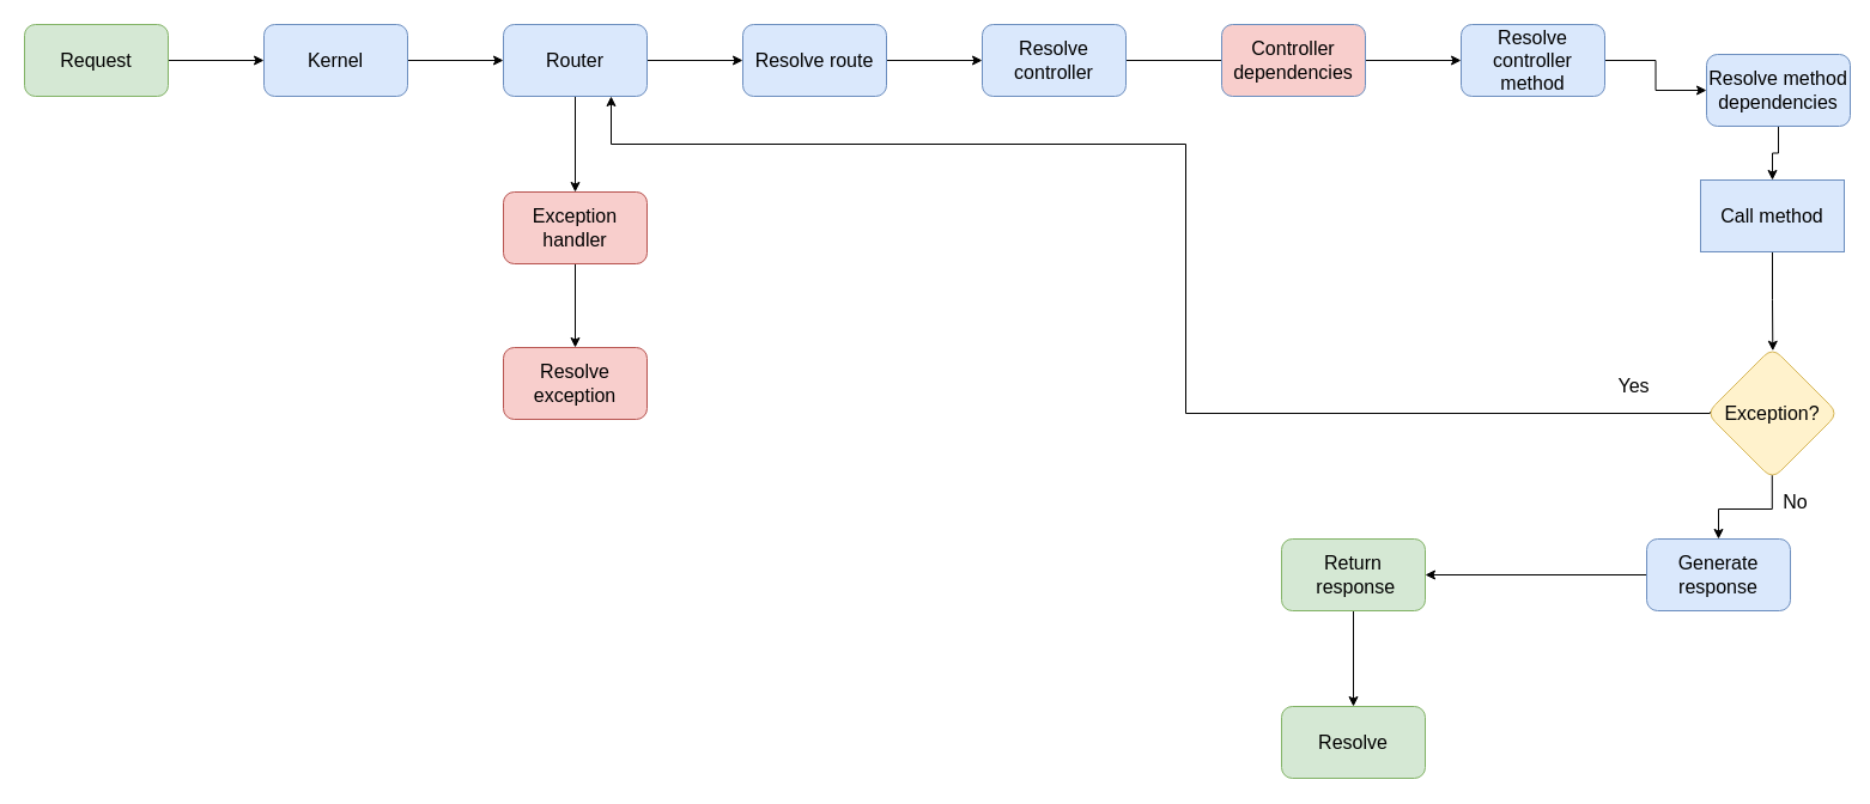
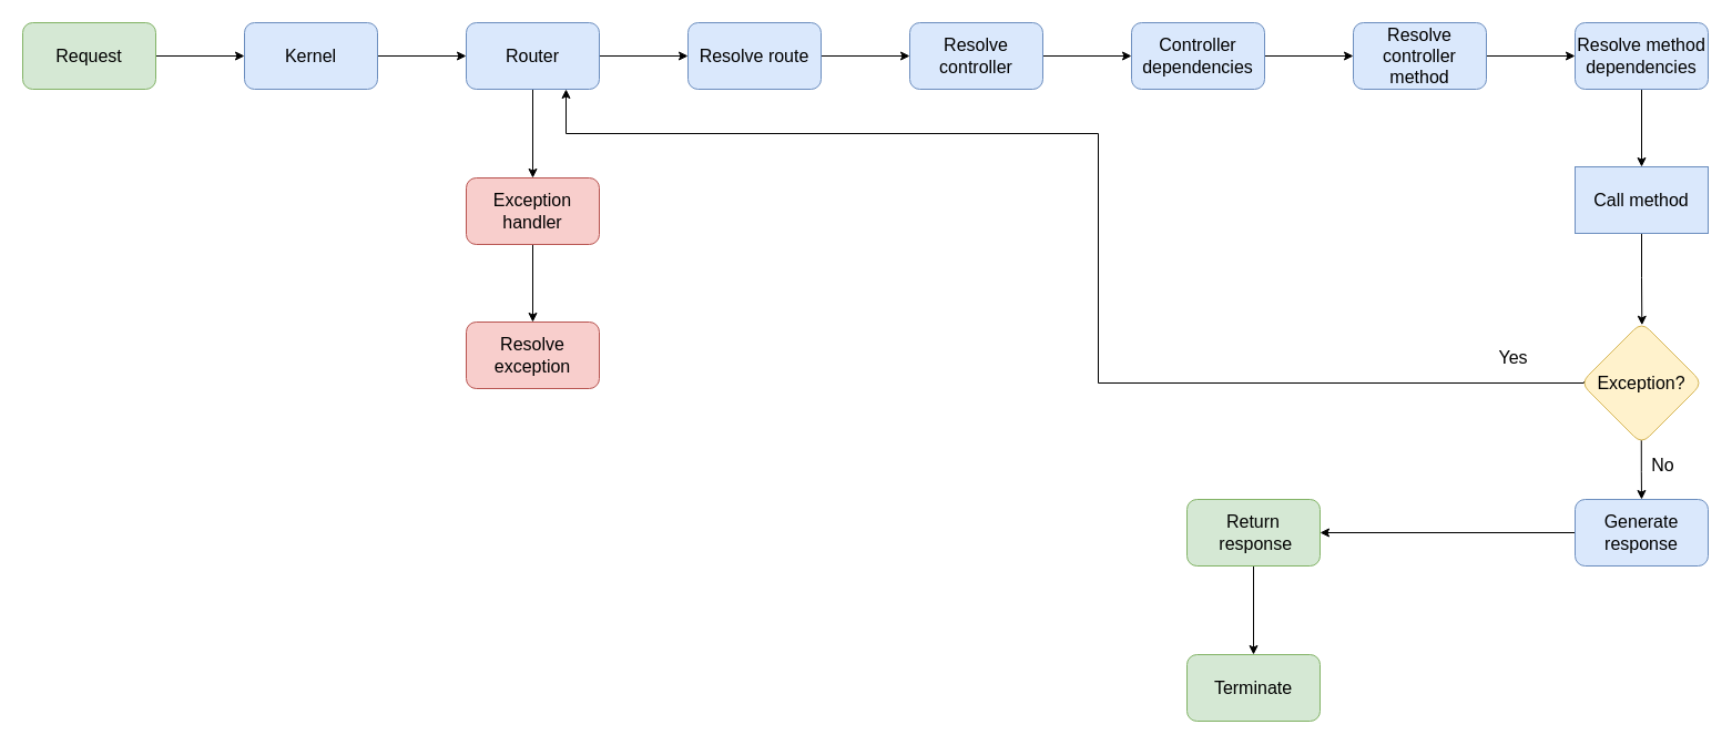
  <mxCell id="0" />
  <mxCell id="1" parent="0" />
  <mxCell id="2" value="" style="edgeStyle=orthogonalEdgeStyle;rounded=0;orthogonalLoop=1;jettySize=auto;html=1;fontSize=16;" edge="1" parent="1" source="3" target="5"><mxGeometry relative="1" as="geometry" /></mxCell>
  <mxCell id="3" value="&lt;font style=&quot;font-size: 16px;&quot;&gt;Request&lt;/font&gt;" style="rounded=1;whiteSpace=wrap;html=1;fillColor=#d5e8d4;strokeColor=#82b366;" vertex="1" parent="1"><mxGeometry x="20" y="20" width="120" height="60" as="geometry" /></mxCell>
  <mxCell id="4" value="" style="edgeStyle=orthogonalEdgeStyle;rounded=0;orthogonalLoop=1;jettySize=auto;html=1;fontSize=16;" edge="1" parent="1" source="5" target="22"><mxGeometry relative="1" as="geometry" /></mxCell>
  <mxCell id="5" value="&lt;font style=&quot;font-size: 16px;&quot;&gt;Kernel&lt;br&gt;&lt;/font&gt;" style="rounded=1;whiteSpace=wrap;html=1;fillColor=#dae8fc;strokeColor=#6c8ebf;" vertex="1" parent="1"><mxGeometry x="220" y="20" width="120" height="60" as="geometry" /></mxCell>
  <mxCell id="6" value="" style="edgeStyle=orthogonalEdgeStyle;rounded=0;orthogonalLoop=1;jettySize=auto;html=1;fontSize=16;" edge="1" parent="1" source="7" target="9"><mxGeometry relative="1" as="geometry" /></mxCell>
  <mxCell id="7" value="&lt;font style=&quot;font-size: 16px;&quot;&gt;Resolve route&lt;br&gt;&lt;/font&gt;" style="rounded=1;whiteSpace=wrap;html=1;fillColor=#dae8fc;strokeColor=#6c8ebf;" vertex="1" parent="1"><mxGeometry x="620" y="20" width="120" height="60" as="geometry" /></mxCell>
- <mxCell id="8" value="" style="edgeStyle=orthogonalEdgeStyle;rounded=0;orthogonalLoop=1;jettySize=auto;html=1;fontSize=16;endArrow=none;" edge="1" parent="1" source="9" target="11"><mxGeometry relative="1" as="geometry" /></mxCell>
+ <mxCell id="8" value="" style="edgeStyle=orthogonalEdgeStyle;rounded=0;orthogonalLoop=1;jettySize=auto;html=1;fontSize=16;" edge="1" parent="1" source="9" target="11"><mxGeometry relative="1" as="geometry" /></mxCell>
  <mxCell id="9" value="&lt;font style=&quot;font-size: 16px;&quot;&gt;Resolve controller&lt;br&gt;&lt;/font&gt;" style="rounded=1;whiteSpace=wrap;html=1;fillColor=#dae8fc;strokeColor=#6c8ebf;" vertex="1" parent="1"><mxGeometry x="820" y="20" width="120" height="60" as="geometry" /></mxCell>
  <mxCell id="10" value="" style="edgeStyle=orthogonalEdgeStyle;rounded=0;orthogonalLoop=1;jettySize=auto;html=1;fontSize=16;" edge="1" parent="1" source="11" target="13"><mxGeometry relative="1" as="geometry" /></mxCell>
- <mxCell id="11" value="&lt;font style=&quot;font-size: 16px;&quot;&gt;Controller dependencies&lt;br&gt;&lt;/font&gt;" style="rounded=1;whiteSpace=wrap;html=1;fillColor=#f8cecc;strokeColor=#6c8ebf;" vertex="1" parent="1"><mxGeometry x="1020" y="20" width="120" height="60" as="geometry" /></mxCell>
+ <mxCell id="11" value="&lt;font style=&quot;font-size: 16px;&quot;&gt;Controller dependencies&lt;br&gt;&lt;/font&gt;" style="rounded=1;whiteSpace=wrap;html=1;fillColor=#dae8fc;strokeColor=#6c8ebf;" vertex="1" parent="1"><mxGeometry x="1020" y="20" width="120" height="60" as="geometry" /></mxCell>
  <mxCell id="12" value="" style="edgeStyle=orthogonalEdgeStyle;rounded=0;orthogonalLoop=1;jettySize=auto;html=1;fontSize=16;" edge="1" parent="1" source="13" target="15"><mxGeometry relative="1" as="geometry" /></mxCell>
  <mxCell id="13" value="&lt;font style=&quot;font-size: 16px;&quot;&gt;Resolve controller method&lt;br&gt;&lt;/font&gt;" style="rounded=1;whiteSpace=wrap;html=1;fillColor=#dae8fc;strokeColor=#6c8ebf;" vertex="1" parent="1"><mxGeometry x="1220" y="20" width="120" height="60" as="geometry" /></mxCell>
  <mxCell id="14" value="" style="edgeStyle=orthogonalEdgeStyle;rounded=0;orthogonalLoop=1;jettySize=auto;html=1;fontSize=16;" edge="1" parent="1" source="15" target="30"><mxGeometry relative="1" as="geometry" /></mxCell>
- <mxCell id="15" value="&lt;font style=&quot;font-size: 16px;&quot;&gt;Resolve method dependencies&lt;br&gt;&lt;/font&gt;" style="rounded=1;whiteSpace=wrap;html=1;fillColor=#dae8fc;strokeColor=#6c8ebf;" vertex="1" parent="1"><mxGeometry x="1425" y="45" width="120" height="60" as="geometry" /></mxCell>
+ <mxCell id="15" value="&lt;font style=&quot;font-size: 16px;&quot;&gt;Resolve method dependencies&lt;br&gt;&lt;/font&gt;" style="rounded=1;whiteSpace=wrap;html=1;fillColor=#dae8fc;strokeColor=#6c8ebf;" vertex="1" parent="1"><mxGeometry x="1420" y="20" width="120" height="60" as="geometry" /></mxCell>
  <mxCell id="16" value="" style="edgeStyle=orthogonalEdgeStyle;rounded=0;orthogonalLoop=1;jettySize=auto;html=1;fontSize=16;entryX=0.503;entryY=0.025;entryDx=0;entryDy=0;entryPerimeter=0;" edge="1" parent="1" source="30" target="19"><mxGeometry relative="1" as="geometry"><mxPoint x="1830" y="50" as="targetPoint" /></mxGeometry></mxCell>
  <mxCell id="17" value="" style="edgeStyle=orthogonalEdgeStyle;rounded=0;orthogonalLoop=1;jettySize=auto;html=1;fontSize=16;exitX=0.498;exitY=0.965;exitDx=0;exitDy=0;exitPerimeter=0;" edge="1" parent="1" source="19" target="26"><mxGeometry relative="1" as="geometry" /></mxCell>
  <mxCell id="18" style="edgeStyle=orthogonalEdgeStyle;rounded=0;orthogonalLoop=1;jettySize=auto;html=1;entryX=0.75;entryY=1;entryDx=0;entryDy=0;fontSize=16;exitX=0.028;exitY=0.488;exitDx=0;exitDy=0;exitPerimeter=0;shadow=0;sketch=0;" edge="1" parent="1" source="19" target="22"><mxGeometry relative="1" as="geometry"><Array as="points"><mxPoint x="1428" y="345" /><mxPoint x="990" y="345" /><mxPoint x="990" y="120" /><mxPoint x="510" y="120" /></Array></mxGeometry></mxCell>
  <mxCell id="19" value="&lt;font style=&quot;font-size: 16px;&quot;&gt;Exception?&lt;/font&gt;" style="rhombus;whiteSpace=wrap;html=1;rounded=1;fillColor=#fff2cc;strokeColor=#d6b656;" vertex="1" parent="1"><mxGeometry x="1425" y="290" width="110" height="110" as="geometry" /></mxCell>
  <mxCell id="20" style="edgeStyle=orthogonalEdgeStyle;rounded=0;orthogonalLoop=1;jettySize=auto;html=1;entryX=0;entryY=0.5;entryDx=0;entryDy=0;fontSize=16;" edge="1" parent="1" source="22" target="7"><mxGeometry relative="1" as="geometry" /></mxCell>
  <mxCell id="21" value="" style="edgeStyle=orthogonalEdgeStyle;rounded=0;orthogonalLoop=1;jettySize=auto;html=1;fontSize=16;" edge="1" parent="1" source="22" target="24"><mxGeometry relative="1" as="geometry" /></mxCell>
  <mxCell id="22" value="&lt;font style=&quot;font-size: 16px;&quot;&gt;Router&lt;br&gt;&lt;/font&gt;" style="rounded=1;whiteSpace=wrap;html=1;fillColor=#dae8fc;strokeColor=#6c8ebf;" vertex="1" parent="1"><mxGeometry x="420" y="20" width="120" height="60" as="geometry" /></mxCell>
  <mxCell id="23" value="" style="edgeStyle=orthogonalEdgeStyle;rounded=0;orthogonalLoop=1;jettySize=auto;html=1;fontSize=16;" edge="1" parent="1" source="24" target="27"><mxGeometry relative="1" as="geometry" /></mxCell>
  <mxCell id="24" value="&lt;font style=&quot;font-size: 16px;&quot;&gt;Exception handler&lt;br&gt;&lt;/font&gt;" style="rounded=1;whiteSpace=wrap;html=1;fillColor=#f8cecc;strokeColor=#b85450;" vertex="1" parent="1"><mxGeometry x="420" y="160" width="120" height="60" as="geometry" /></mxCell>
  <mxCell id="25" value="" style="edgeStyle=orthogonalEdgeStyle;rounded=0;orthogonalLoop=1;jettySize=auto;html=1;fontSize=16;" edge="1" parent="1" source="26" target="29"><mxGeometry relative="1" as="geometry" /></mxCell>
- <mxCell id="26" value="&lt;font style=&quot;font-size: 16px;&quot;&gt;Generate response&lt;/font&gt;" style="whiteSpace=wrap;html=1;rounded=1;fillColor=#dae8fc;strokeColor=#6c8ebf;" vertex="1" parent="1"><mxGeometry x="1375" y="450" width="120" height="60" as="geometry" /></mxCell>
+ <mxCell id="26" value="&lt;font style=&quot;font-size: 16px;&quot;&gt;Generate response&lt;/font&gt;" style="whiteSpace=wrap;html=1;rounded=1;fillColor=#dae8fc;strokeColor=#6c8ebf;" vertex="1" parent="1"><mxGeometry x="1420" y="450" width="120" height="60" as="geometry" /></mxCell>
  <mxCell id="27" value="&lt;font style=&quot;font-size: 16px;&quot;&gt;Resolve exception&lt;br&gt;&lt;/font&gt;" style="rounded=1;whiteSpace=wrap;html=1;fillColor=#f8cecc;strokeColor=#b85450;" vertex="1" parent="1"><mxGeometry x="420" y="290" width="120" height="60" as="geometry" /></mxCell>
  <mxCell id="28" value="" style="edgeStyle=orthogonalEdgeStyle;rounded=0;orthogonalLoop=1;jettySize=auto;html=1;fontSize=16;" edge="1" parent="1" source="29" target="31"><mxGeometry relative="1" as="geometry" /></mxCell>
  <mxCell id="29" value="&lt;font style=&quot;font-size: 16px;&quot;&gt;Return&lt;br&gt;&amp;nbsp;response&lt;/font&gt;" style="whiteSpace=wrap;html=1;rounded=1;fillColor=#d5e8d4;strokeColor=#82b366;" vertex="1" parent="1"><mxGeometry x="1070" y="450" width="120" height="60" as="geometry" /></mxCell>
  <mxCell id="30" value="&lt;font style=&quot;font-size: 16px;&quot;&gt;Call method&lt;br&gt;&lt;/font&gt;" style="whiteSpace=wrap;html=1;fillColor=#dae8fc;strokeColor=#6c8ebf;rounded=0;" vertex="1" parent="1"><mxGeometry x="1420" y="150" width="120" height="60" as="geometry" /></mxCell>
- <mxCell id="31" value="&lt;span style=&quot;font-size: 16px;&quot;&gt;Resolve&lt;/span&gt;" style="whiteSpace=wrap;html=1;rounded=1;fillColor=#d5e8d4;strokeColor=#82b366;" vertex="1" parent="1"><mxGeometry x="1070" y="590" width="120" height="60" as="geometry" /></mxCell>
+ <mxCell id="31" value="&lt;span style=&quot;font-size: 16px;&quot;&gt;Terminate&lt;/span&gt;" style="whiteSpace=wrap;html=1;rounded=1;fillColor=#d5e8d4;strokeColor=#82b366;" vertex="1" parent="1"><mxGeometry x="1070" y="590" width="120" height="60" as="geometry" /></mxCell>
  <mxCell id="32" value="No" style="text;html=1;align=center;verticalAlign=middle;resizable=0;points=[];autosize=1;strokeColor=none;fillColor=none;fontSize=16;" vertex="1" parent="1"><mxGeometry x="1479" y="404" width="40" height="30" as="geometry" /></mxCell>
  <mxCell id="33" value="Yes" style="text;html=1;align=center;verticalAlign=middle;resizable=0;points=[];autosize=1;strokeColor=none;fillColor=none;fontSize=16;" vertex="1" parent="1"><mxGeometry x="1339" y="307" width="50" height="30" as="geometry" /></mxCell>
